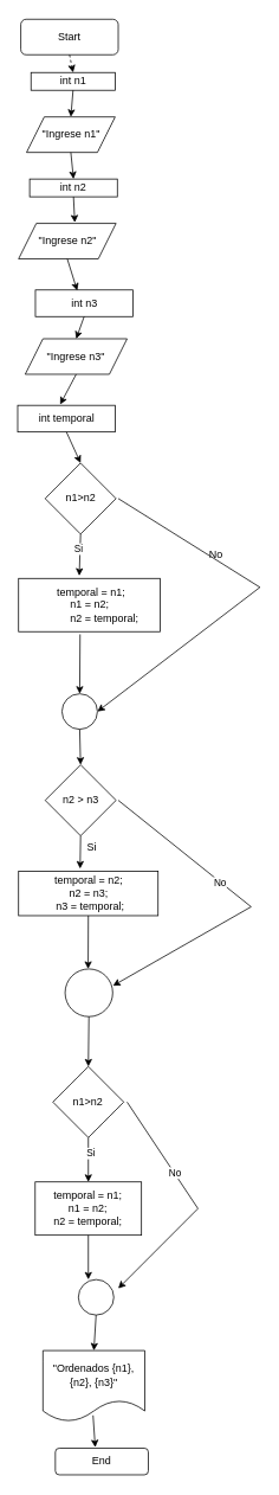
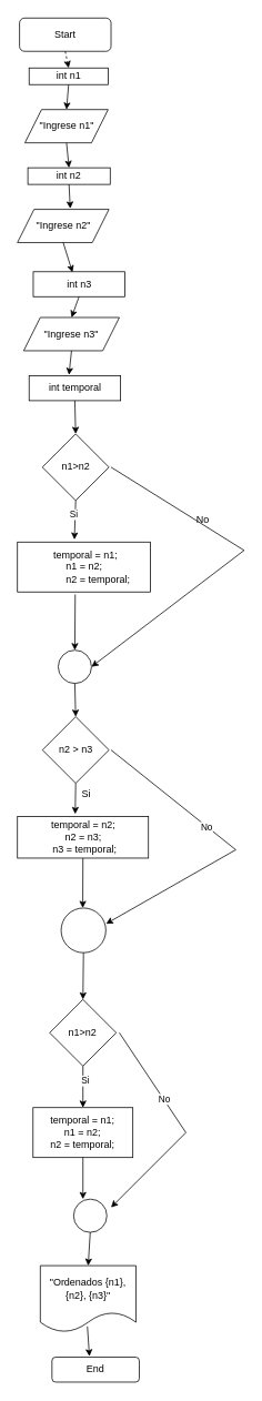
  <mxCell id="0" />
  <mxCell id="1" parent="0" />
  <mxCell id="2" value="Start" style="rounded=1;whiteSpace=wrap;html=1;" vertex="1" parent="1"><mxGeometry x="23" y="20" width="110" height="40" as="geometry" /></mxCell>
  <mxCell id="3" value="int n1" style="rounded=0;whiteSpace=wrap;html=1;" vertex="1" parent="1"><mxGeometry x="34.5" y="80" width="95" height="20" as="geometry" /></mxCell>
  <mxCell id="4" value="&quot;Ingrese n1&quot;" style="shape=parallelogram;perimeter=parallelogramPerimeter;whiteSpace=wrap;html=1;fixedSize=1;" vertex="1" parent="1"><mxGeometry x="29.5" y="130" width="100" height="40" as="geometry" /></mxCell>
  <mxCell id="5" value="int n2" style="rounded=0;whiteSpace=wrap;html=1;" vertex="1" parent="1"><mxGeometry x="33" y="200" width="99" height="20" as="geometry" /></mxCell>
  <mxCell id="6" value="&quot;Ingrese n2&quot;" style="shape=parallelogram;perimeter=parallelogramPerimeter;whiteSpace=wrap;html=1;fixedSize=1;" vertex="1" parent="1"><mxGeometry x="20.5" y="250" width="110" height="40" as="geometry" /></mxCell>
  <mxCell id="7" value="int n3" style="rounded=0;whiteSpace=wrap;html=1;" vertex="1" parent="1"><mxGeometry x="39.5" y="325" width="110" height="30" as="geometry" /></mxCell>
  <mxCell id="8" value="&quot;Ingrese n3&quot;" style="shape=parallelogram;perimeter=parallelogramPerimeter;whiteSpace=wrap;html=1;fixedSize=1;" vertex="1" parent="1"><mxGeometry x="28" y="380" width="115" height="40" as="geometry" /></mxCell>
- <mxCell id="9" value="int temporal" style="rounded=0;whiteSpace=wrap;html=1;" vertex="1" parent="1"><mxGeometry x="19.5" y="455" width="110" height="30" as="geometry" /></mxCell>
+ <mxCell id="9" value="int temporal" style="rounded=0;whiteSpace=wrap;html=1;" vertex="1" parent="1"><mxGeometry x="34.5" y="450" width="110" height="30" as="geometry" /></mxCell>
  <mxCell id="10" value="n1&amp;gt;n2" style="rhombus;whiteSpace=wrap;html=1;" vertex="1" parent="1"><mxGeometry x="50.5" y="520" width="80" height="80" as="geometry" /></mxCell>
  <mxCell id="11" value="&lt;div&gt;&amp;nbsp;temporal = n1;&lt;/div&gt;&lt;div&gt;n1 = n2;&lt;/div&gt;&amp;nbsp;&amp;nbsp;&amp;nbsp;&amp;nbsp;&amp;nbsp;&amp;nbsp;&amp;nbsp;&amp;nbsp;&amp;nbsp; n2 = temporal;" style="rounded=0;whiteSpace=wrap;html=1;" vertex="1" parent="1"><mxGeometry x="20.5" y="650" width="160" height="60" as="geometry" /></mxCell>
  <mxCell id="12" value="" style="ellipse;whiteSpace=wrap;html=1;aspect=fixed;" vertex="1" parent="1"><mxGeometry x="69.5" y="780" width="40" height="40" as="geometry" /></mxCell>
  <mxCell id="13" value="n2 &amp;gt; n3" style="rhombus;whiteSpace=wrap;html=1;" vertex="1" parent="1"><mxGeometry x="50.5" y="860" width="80" height="80" as="geometry" /></mxCell>
  <mxCell id="14" value="&lt;div&gt;temporal = n2;&lt;/div&gt;&lt;div&gt;n2 = n3;&lt;/div&gt;&amp;nbsp;n3 = temporal;" style="rounded=0;whiteSpace=wrap;html=1;" vertex="1" parent="1"><mxGeometry x="20.5" y="980" width="157.5" height="50" as="geometry" /></mxCell>
  <mxCell id="15" value="n1&amp;gt;n2" style="rhombus;whiteSpace=wrap;html=1;" vertex="1" parent="1"><mxGeometry x="59.25" y="1200" width="80" height="80" as="geometry" /></mxCell>
  <mxCell id="16" value="" style="endArrow=classic;html=1;rounded=0;exitX=0.5;exitY=1;exitDx=0;exitDy=0;entryX=0.5;entryY=0;entryDx=0;entryDy=0;dashed=1;" edge="1" parent="1" source="2" target="3"><mxGeometry width="50" height="50" relative="1" as="geometry"><mxPoint x="193" y="210" as="sourcePoint" /><mxPoint x="243" y="160" as="targetPoint" /></mxGeometry></mxCell>
  <mxCell id="17" value="" style="endArrow=classic;html=1;rounded=0;entryX=0.5;entryY=0;entryDx=0;entryDy=0;exitX=0.5;exitY=1;exitDx=0;exitDy=0;" edge="1" parent="1" source="3" target="4"><mxGeometry width="50" height="50" relative="1" as="geometry"><mxPoint x="103" y="140" as="sourcePoint" /><mxPoint x="153" y="90" as="targetPoint" /></mxGeometry></mxCell>
  <mxCell id="18" value="" style="endArrow=classic;html=1;rounded=0;exitX=0.5;exitY=1;exitDx=0;exitDy=0;entryX=0.5;entryY=0;entryDx=0;entryDy=0;" edge="1" parent="1" source="4" target="5"><mxGeometry width="50" height="50" relative="1" as="geometry"><mxPoint x="163" y="200" as="sourcePoint" /><mxPoint x="213" y="150" as="targetPoint" /></mxGeometry></mxCell>
  <mxCell id="19" value="" style="endArrow=classic;html=1;rounded=0;exitX=0.5;exitY=1;exitDx=0;exitDy=0;entryX=0.577;entryY=-0.025;entryDx=0;entryDy=0;entryPerimeter=0;" edge="1" parent="1" source="5" target="6"><mxGeometry width="50" height="50" relative="1" as="geometry"><mxPoint x="263" y="230" as="sourcePoint" /><mxPoint x="313" y="180" as="targetPoint" /></mxGeometry></mxCell>
  <mxCell id="20" value="" style="endArrow=classic;html=1;rounded=0;exitX=0.5;exitY=1;exitDx=0;exitDy=0;entryX=0.429;entryY=0.025;entryDx=0;entryDy=0;entryPerimeter=0;" edge="1" parent="1" source="6" target="7"><mxGeometry width="50" height="50" relative="1" as="geometry"><mxPoint x="233" y="300" as="sourcePoint" /><mxPoint x="283" y="250" as="targetPoint" /></mxGeometry></mxCell>
  <mxCell id="21" value="" style="endArrow=classic;html=1;rounded=0;exitX=0.5;exitY=1;exitDx=0;exitDy=0;entryX=0.5;entryY=0;entryDx=0;entryDy=0;" edge="1" parent="1" source="7" target="8"><mxGeometry width="50" height="50" relative="1" as="geometry"><mxPoint x="193" y="370" as="sourcePoint" /><mxPoint x="83" y="370" as="targetPoint" /></mxGeometry></mxCell>
  <mxCell id="22" value="" style="endArrow=classic;html=1;rounded=0;exitX=0.5;exitY=1;exitDx=0;exitDy=0;entryX=0.436;entryY=-0.033;entryDx=0;entryDy=0;entryPerimeter=0;" edge="1" parent="1" source="8" target="9"><mxGeometry width="50" height="50" relative="1" as="geometry"><mxPoint x="213" y="430" as="sourcePoint" /><mxPoint x="263" y="380" as="targetPoint" /></mxGeometry></mxCell>
  <mxCell id="23" value="" style="endArrow=classic;html=1;rounded=0;exitX=0.5;exitY=1;exitDx=0;exitDy=0;entryX=0.5;entryY=0;entryDx=0;entryDy=0;" edge="1" parent="1" source="9" target="10"><mxGeometry width="50" height="50" relative="1" as="geometry"><mxPoint x="243" y="490" as="sourcePoint" /><mxPoint x="293" y="440" as="targetPoint" /></mxGeometry></mxCell>
  <mxCell id="24" value="" style="endArrow=classic;html=1;rounded=0;exitX=0.5;exitY=1;exitDx=0;exitDy=0;entryX=0.428;entryY=-0.05;entryDx=0;entryDy=0;entryPerimeter=0;" edge="1" parent="1" source="10" target="11"><mxGeometry width="50" height="50" relative="1" as="geometry"><mxPoint x="183" y="600" as="sourcePoint" /><mxPoint x="233" y="550" as="targetPoint" /></mxGeometry></mxCell>
  <mxCell id="25" value="Si" style="edgeLabel;html=1;align=center;verticalAlign=middle;resizable=0;points=[];" vertex="1" connectable="0" parent="24"><mxGeometry x="-0.274" y="-2" relative="1" as="geometry"><mxPoint as="offset" /></mxGeometry></mxCell>
  <mxCell id="26" value="" style="endArrow=classic;html=1;rounded=0;exitX=0.434;exitY=1.05;exitDx=0;exitDy=0;entryX=0.5;entryY=0;entryDx=0;entryDy=0;exitPerimeter=0;" edge="1" parent="1" source="11" target="12"><mxGeometry width="50" height="50" relative="1" as="geometry"><mxPoint x="253" y="770" as="sourcePoint" /><mxPoint x="303" y="720" as="targetPoint" /></mxGeometry></mxCell>
  <mxCell id="27" value="" style="endArrow=classic;html=1;rounded=0;entryX=1;entryY=0.5;entryDx=0;entryDy=0;" edge="1" parent="1" target="12"><mxGeometry width="50" height="50" relative="1" as="geometry"><mxPoint x="133" y="560" as="sourcePoint" /><mxPoint x="353" y="730" as="targetPoint" /><Array as="points"><mxPoint x="293" y="660" /></Array></mxGeometry></mxCell>
  <mxCell id="28" value="No" style="text;html=1;align=center;verticalAlign=middle;resizable=0;points=[];autosize=1;strokeColor=none;fillColor=none;" vertex="1" parent="1"><mxGeometry x="223" y="608" width="40" height="30" as="geometry" /></mxCell>
  <mxCell id="29" value="" style="endArrow=classic;html=1;rounded=0;exitX=0.5;exitY=1;exitDx=0;exitDy=0;entryX=0.5;entryY=0;entryDx=0;entryDy=0;" edge="1" parent="1" source="12" target="13"><mxGeometry width="50" height="50" relative="1" as="geometry"><mxPoint x="173" y="880" as="sourcePoint" /><mxPoint x="223" y="830" as="targetPoint" /></mxGeometry></mxCell>
  <mxCell id="30" value="" style="endArrow=classic;html=1;rounded=0;exitX=0.5;exitY=1;exitDx=0;exitDy=0;entryX=0.441;entryY=-0.06;entryDx=0;entryDy=0;entryPerimeter=0;" edge="1" parent="1" source="13" target="14"><mxGeometry width="50" height="50" relative="1" as="geometry"><mxPoint x="153" y="950" as="sourcePoint" /><mxPoint x="203" y="900" as="targetPoint" /></mxGeometry></mxCell>
  <mxCell id="31" value="Si" style="text;html=1;align=center;verticalAlign=middle;resizable=0;points=[];autosize=1;strokeColor=none;fillColor=none;" vertex="1" parent="1"><mxGeometry x="88" y="938" width="30" height="30" as="geometry" /></mxCell>
  <mxCell id="32" value="" style="endArrow=classic;html=1;rounded=0;exitX=0.5;exitY=1;exitDx=0;exitDy=0;" edge="1" parent="1" source="14"><mxGeometry width="50" height="50" relative="1" as="geometry"><mxPoint x="93" y="1040" as="sourcePoint" /><mxPoint x="99" y="1090" as="targetPoint" /></mxGeometry></mxCell>
  <mxCell id="33" value="" style="ellipse;whiteSpace=wrap;html=1;aspect=fixed;" vertex="1" parent="1"><mxGeometry x="73" y="1090" width="53.75" height="53.75" as="geometry" /></mxCell>
  <mxCell id="34" value="" style="endArrow=classic;html=1;rounded=0;entryX=1.005;entryY=0.353;entryDx=0;entryDy=0;entryPerimeter=0;" edge="1" parent="1" target="33"><mxGeometry width="50" height="50" relative="1" as="geometry"><mxPoint x="133" y="900" as="sourcePoint" /><mxPoint x="343" y="1060" as="targetPoint" /><Array as="points"><mxPoint x="283" y="1020" /></Array></mxGeometry></mxCell>
  <mxCell id="35" value="No" style="edgeLabel;html=1;align=center;verticalAlign=middle;resizable=0;points=[];" vertex="1" connectable="0" parent="34"><mxGeometry x="-0.208" y="-1" relative="1" as="geometry"><mxPoint as="offset" /></mxGeometry></mxCell>
  <mxCell id="36" value="" style="endArrow=classic;html=1;rounded=0;exitX=0.5;exitY=1;exitDx=0;exitDy=0;entryX=0.5;entryY=0;entryDx=0;entryDy=0;" edge="1" parent="1" source="33" target="15"><mxGeometry width="50" height="50" relative="1" as="geometry"><mxPoint x="243" y="1190" as="sourcePoint" /><mxPoint x="293" y="1140" as="targetPoint" /></mxGeometry></mxCell>
  <mxCell id="37" value="&lt;div&gt;temporal = n1;&lt;/div&gt;&lt;div&gt;n1 = n2;&lt;/div&gt;&lt;div&gt;n2 = temporal;&lt;br&gt;&lt;/div&gt;" style="rounded=0;whiteSpace=wrap;html=1;" vertex="1" parent="1"><mxGeometry x="39.25" y="1330" width="120" height="60" as="geometry" /></mxCell>
  <mxCell id="38" value="" style="endArrow=classic;html=1;rounded=0;exitX=0.5;exitY=1;exitDx=0;exitDy=0;entryX=0.5;entryY=0;entryDx=0;entryDy=0;" edge="1" parent="1" source="15" target="37"><mxGeometry width="50" height="50" relative="1" as="geometry"><mxPoint x="243" y="1290" as="sourcePoint" /><mxPoint x="293" y="1240" as="targetPoint" /></mxGeometry></mxCell>
  <mxCell id="39" value="Si" style="edgeLabel;html=1;align=center;verticalAlign=middle;resizable=0;points=[];" vertex="1" connectable="0" parent="38"><mxGeometry x="-0.32" y="2" relative="1" as="geometry"><mxPoint as="offset" /></mxGeometry></mxCell>
  <mxCell id="40" value="" style="ellipse;whiteSpace=wrap;html=1;aspect=fixed;" vertex="1" parent="1"><mxGeometry x="88" y="1440" width="40" height="40" as="geometry" /></mxCell>
  <mxCell id="41" value="End" style="rounded=1;whiteSpace=wrap;html=1;" vertex="1" parent="1"><mxGeometry x="62" y="1630" width="105" height="30" as="geometry" /></mxCell>
  <mxCell id="42" value="&quot;Ordenados {n1}, {n2}, {n3}&quot;" style="shape=document;whiteSpace=wrap;html=1;boundedLbl=1;" vertex="1" parent="1"><mxGeometry x="48" y="1520" width="115" height="80" as="geometry" /></mxCell>
  <mxCell id="43" value="" style="endArrow=classic;html=1;rounded=0;exitX=0.5;exitY=1;exitDx=0;exitDy=0;entryX=0.281;entryY=0;entryDx=0;entryDy=0;entryPerimeter=0;" edge="1" parent="1" source="37" target="40"><mxGeometry width="50" height="50" relative="1" as="geometry"><mxPoint x="133" y="1440" as="sourcePoint" /><mxPoint x="183" y="1390" as="targetPoint" /></mxGeometry></mxCell>
  <mxCell id="44" value="" style="endArrow=classic;html=1;rounded=0;" edge="1" parent="1"><mxGeometry width="50" height="50" relative="1" as="geometry"><mxPoint x="143" y="1240" as="sourcePoint" /><mxPoint x="133" y="1450" as="targetPoint" /><Array as="points"><mxPoint x="223" y="1360" /></Array></mxGeometry></mxCell>
  <mxCell id="45" value="No" style="edgeLabel;html=1;align=center;verticalAlign=middle;resizable=0;points=[];" vertex="1" connectable="0" parent="44"><mxGeometry x="-0.293" relative="1" as="geometry"><mxPoint as="offset" /></mxGeometry></mxCell>
  <mxCell id="46" value="" style="endArrow=classic;html=1;rounded=0;exitX=0.5;exitY=1;exitDx=0;exitDy=0;entryX=0.5;entryY=0;entryDx=0;entryDy=0;" edge="1" parent="1" source="40" target="42"><mxGeometry width="50" height="50" relative="1" as="geometry"><mxPoint x="183" y="1490" as="sourcePoint" /><mxPoint x="233" y="1440" as="targetPoint" /></mxGeometry></mxCell>
  <mxCell id="47" value="" style="endArrow=classic;html=1;rounded=0;exitX=0.492;exitY=0.913;exitDx=0;exitDy=0;exitPerimeter=0;entryX=0.429;entryY=-0.033;entryDx=0;entryDy=0;entryPerimeter=0;" edge="1" parent="1" source="42" target="41"><mxGeometry width="50" height="50" relative="1" as="geometry"><mxPoint x="393" y="1610" as="sourcePoint" /><mxPoint x="443" y="1560" as="targetPoint" /></mxGeometry></mxCell>
